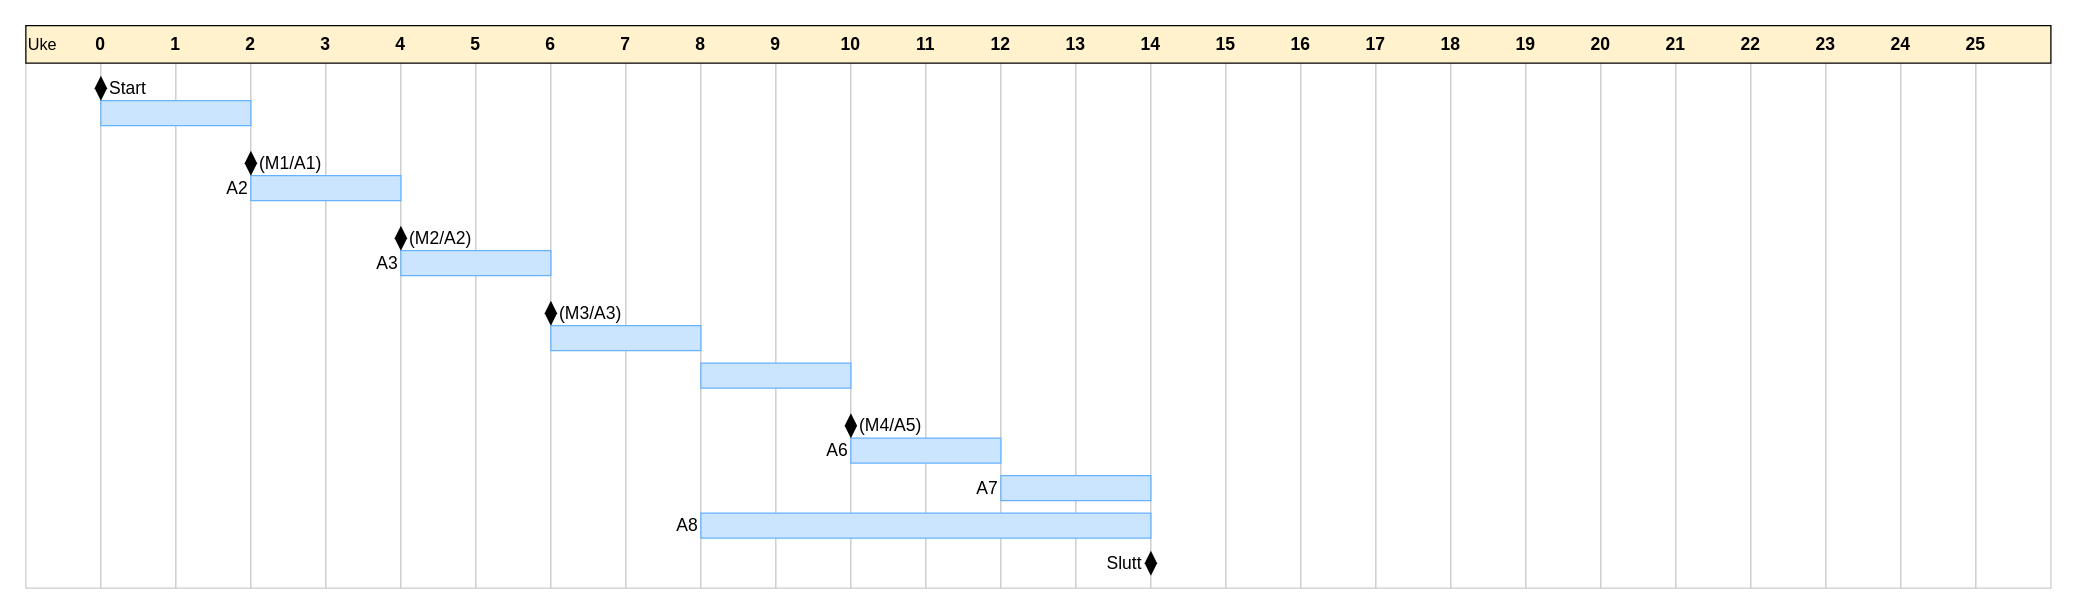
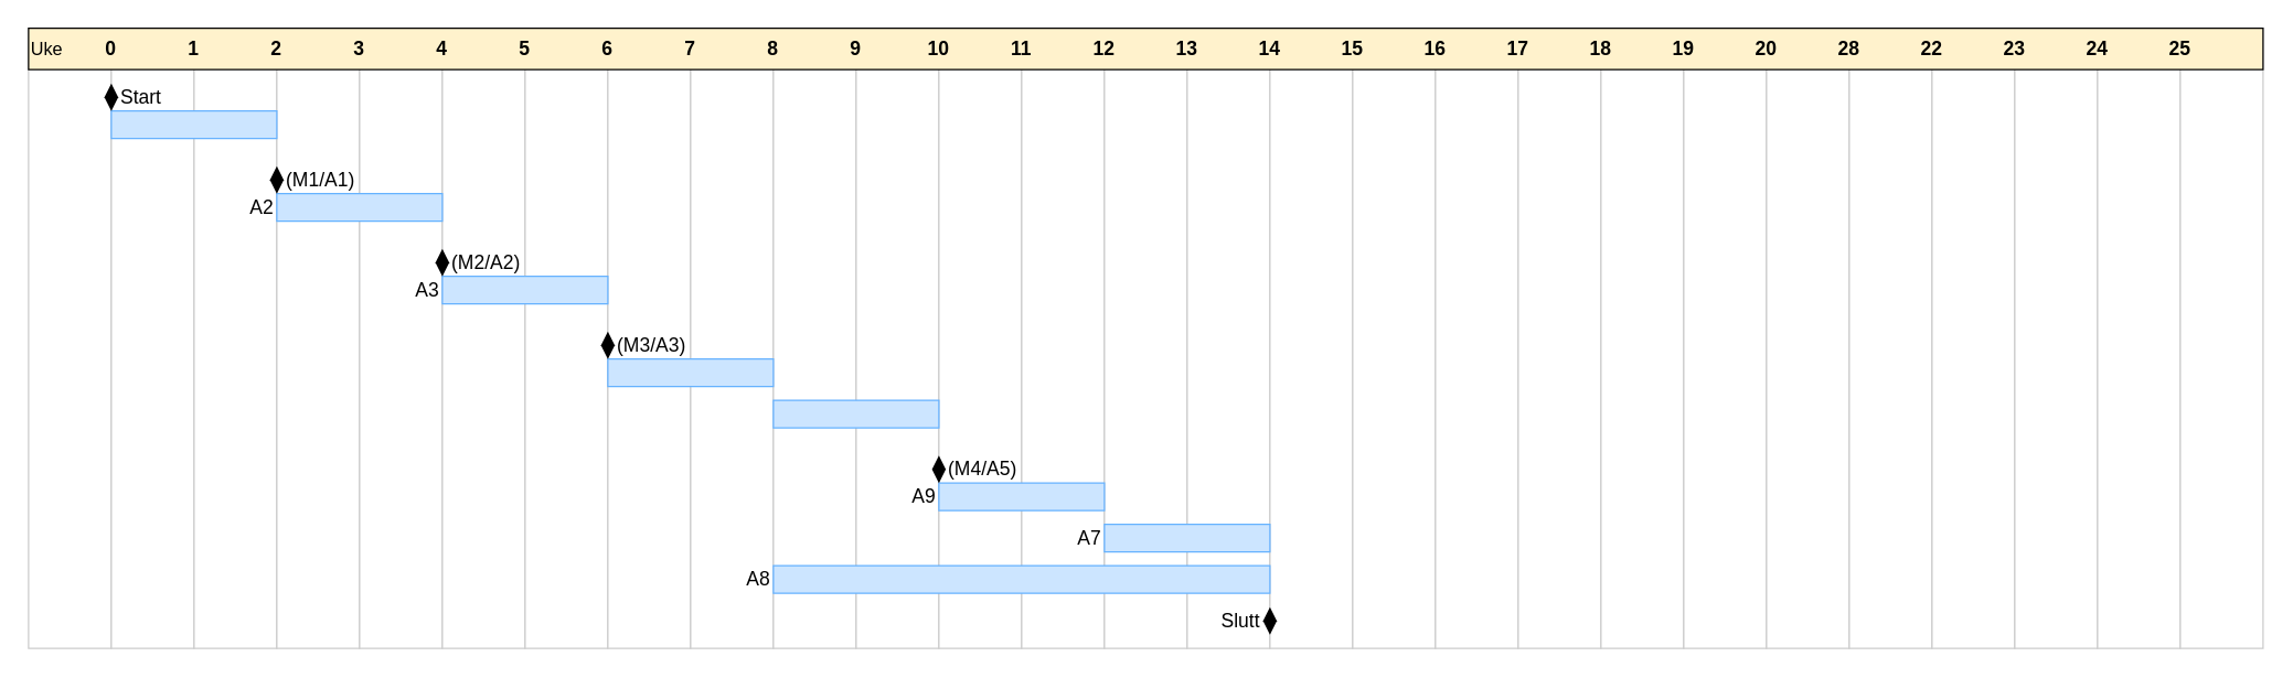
  <mxCell id="0" style=";html=1;" />
  <mxCell id="1" style=";html=1;" parent="0" />
  <mxCell id="2" value="" style="align=left;strokeColor=#CCCCCC;html=1;" vertex="1" parent="1"><mxGeometry x="20" y="20" width="60" height="450" as="geometry" /></mxCell>
  <mxCell id="3" value="" style="align=left;strokeColor=#CCCCCC;html=1;" vertex="1" parent="1"><mxGeometry x="80" y="20" width="60" height="450" as="geometry" /></mxCell>
  <mxCell id="4" value="" style="align=left;strokeColor=#CCCCCC;html=1;" vertex="1" parent="1"><mxGeometry x="140" y="20" width="60" height="450" as="geometry" /></mxCell>
  <mxCell id="5" value="" style="align=left;strokeColor=#CCCCCC;html=1;" vertex="1" parent="1"><mxGeometry x="200" y="20" width="60" height="450" as="geometry" /></mxCell>
  <mxCell id="6" value="" style="align=left;strokeColor=#CCCCCC;html=1;" vertex="1" parent="1"><mxGeometry x="260" y="20" width="60" height="450" as="geometry" /></mxCell>
  <mxCell id="7" value="" style="align=left;strokeColor=#CCCCCC;html=1;" vertex="1" parent="1"><mxGeometry x="320" y="20" width="60" height="450" as="geometry" /></mxCell>
  <mxCell id="8" value="" style="align=left;strokeColor=#CCCCCC;html=1;" vertex="1" parent="1"><mxGeometry x="380" y="20" width="60" height="450" as="geometry" /></mxCell>
  <mxCell id="9" value="" style="align=left;strokeColor=#CCCCCC;html=1;" vertex="1" parent="1"><mxGeometry x="440" y="20" width="60" height="450" as="geometry" /></mxCell>
  <mxCell id="10" value="" style="align=left;strokeColor=#CCCCCC;html=1;" vertex="1" parent="1"><mxGeometry x="500" y="20" width="60" height="450" as="geometry" /></mxCell>
  <mxCell id="11" value="" style="align=left;strokeColor=#CCCCCC;html=1;" vertex="1" parent="1"><mxGeometry x="560" y="20" width="60" height="450" as="geometry" /></mxCell>
  <mxCell id="12" value="" style="align=left;strokeColor=#CCCCCC;html=1;" vertex="1" parent="1"><mxGeometry x="620" y="20" width="60" height="450" as="geometry" /></mxCell>
  <mxCell id="13" value="" style="align=left;strokeColor=#CCCCCC;html=1;" vertex="1" parent="1"><mxGeometry x="680" y="20" width="60" height="450" as="geometry" /></mxCell>
  <mxCell id="14" value="" style="rounded=0;whiteSpace=wrap;html=1;fontSize=14;strokeColor=#66B2FF;fillColor=#CCE5FF;" vertex="1" parent="1"><mxGeometry x="80" y="80" width="120" height="20" as="geometry" /></mxCell>
  <mxCell id="15" value="Start" style="text;html=1;strokeColor=none;fillColor=none;align=left;verticalAlign=middle;whiteSpace=wrap;rounded=0;fontSize=14;" vertex="1" parent="1"><mxGeometry x="85" y="60" width="40" height="20" as="geometry" /></mxCell>
  <mxCell id="16" value="" style="rhombus;whiteSpace=wrap;html=1;fontSize=14;fillColor=#000000;strokeColor=none;" vertex="1" parent="1"><mxGeometry x="75" y="60" width="10" height="20" as="geometry" /></mxCell>
  <mxCell id="17" value="" style="rounded=0;whiteSpace=wrap;html=1;fontSize=14;strokeColor=#66B2FF;fillColor=#CCE5FF;" vertex="1" parent="1"><mxGeometry x="200" y="140" width="120" height="20" as="geometry" /></mxCell>
  <mxCell id="18" value="(M1/A1)" style="text;html=1;strokeColor=none;fillColor=none;align=left;verticalAlign=middle;whiteSpace=wrap;rounded=0;fontSize=14;" vertex="1" parent="1"><mxGeometry x="205" y="120" width="40" height="20" as="geometry" /></mxCell>
  <mxCell id="19" value="" style="rhombus;whiteSpace=wrap;html=1;fontSize=14;fillColor=#000000;strokeColor=none;" vertex="1" parent="1"><mxGeometry x="195" y="120" width="10" height="20" as="geometry" /></mxCell>
  <mxCell id="20" value="A2" style="text;html=1;strokeColor=none;fillColor=none;align=right;verticalAlign=middle;whiteSpace=wrap;rounded=0;fontSize=14;" vertex="1" parent="1"><mxGeometry x="160" y="140" width="40" height="20" as="geometry" /></mxCell>
  <mxCell id="21" value="" style="align=left;strokeColor=#CCCCCC;html=1;" vertex="1" parent="1"><mxGeometry x="740" y="20" width="60" height="450" as="geometry" /></mxCell>
  <mxCell id="22" value="" style="align=left;strokeColor=#CCCCCC;html=1;" vertex="1" parent="1"><mxGeometry x="800" y="20" width="60" height="450" as="geometry" /></mxCell>
  <mxCell id="23" value="" style="align=left;strokeColor=#CCCCCC;html=1;" vertex="1" parent="1"><mxGeometry x="860" y="20" width="60" height="450" as="geometry" /></mxCell>
  <mxCell id="24" value="" style="align=left;strokeColor=#CCCCCC;html=1;" vertex="1" parent="1"><mxGeometry x="920" y="20" width="60" height="450" as="geometry" /></mxCell>
  <mxCell id="25" value="" style="align=left;strokeColor=#CCCCCC;html=1;" vertex="1" parent="1"><mxGeometry x="980" y="20" width="60" height="450" as="geometry" /></mxCell>
  <mxCell id="26" value="" style="align=left;strokeColor=#CCCCCC;html=1;" vertex="1" parent="1"><mxGeometry x="1040" y="20" width="60" height="450" as="geometry" /></mxCell>
  <mxCell id="27" value="" style="align=left;strokeColor=#CCCCCC;html=1;" vertex="1" parent="1"><mxGeometry x="1100" y="20" width="60" height="450" as="geometry" /></mxCell>
  <mxCell id="28" value="" style="align=left;strokeColor=#CCCCCC;html=1;" vertex="1" parent="1"><mxGeometry x="1160" y="20" width="60" height="450" as="geometry" /></mxCell>
  <mxCell id="29" value="" style="align=left;strokeColor=#CCCCCC;html=1;" vertex="1" parent="1"><mxGeometry x="1220" y="20" width="60" height="450" as="geometry" /></mxCell>
  <mxCell id="30" value="" style="align=left;strokeColor=#CCCCCC;html=1;" vertex="1" parent="1"><mxGeometry x="1280" y="20" width="60" height="450" as="geometry" /></mxCell>
  <mxCell id="31" value="" style="align=left;strokeColor=#CCCCCC;html=1;" vertex="1" parent="1"><mxGeometry x="1340" y="20" width="60" height="450" as="geometry" /></mxCell>
  <mxCell id="32" value="" style="align=left;strokeColor=#CCCCCC;html=1;fontStyle=1" vertex="1" parent="1"><mxGeometry x="1400" y="20" width="60" height="450" as="geometry" /></mxCell>
  <mxCell id="33" value="" style="align=left;strokeColor=#CCCCCC;html=1;fontStyle=1" vertex="1" parent="1"><mxGeometry x="1460" y="20" width="60" height="450" as="geometry" /></mxCell>
  <mxCell id="34" value="" style="align=left;strokeColor=#CCCCCC;html=1;fontStyle=1" vertex="1" parent="1"><mxGeometry x="1520" y="20" width="60" height="450" as="geometry" /></mxCell>
  <mxCell id="35" value="" style="align=left;strokeColor=#CCCCCC;html=1;fontStyle=1" vertex="1" parent="1"><mxGeometry x="1580" y="20" width="60" height="450" as="geometry" /></mxCell>
  <mxCell id="36" value="&lt;font style=&quot;font-size: 13px&quot;&gt;Uke&lt;/font&gt;" style="strokeWidth=1;fontStyle=0;html=1;align=left;fillColor=#fff2cc;" vertex="1" parent="1"><mxGeometry x="20" y="20" width="1620" height="30" as="geometry" /></mxCell>
  <mxCell id="37" value="0" style="text;html=1;strokeColor=none;fillColor=none;align=center;verticalAlign=middle;whiteSpace=wrap;rounded=0;fontStyle=1;fontSize=14;" vertex="1" parent="1"><mxGeometry x="60" y="25" width="40" height="20" as="geometry" /></mxCell>
  <mxCell id="38" value="1" style="text;html=1;strokeColor=none;fillColor=none;align=center;verticalAlign=middle;whiteSpace=wrap;rounded=0;fontStyle=1;fontSize=14;" vertex="1" parent="1"><mxGeometry x="120" y="25" width="40" height="20" as="geometry" /></mxCell>
  <mxCell id="39" value="2" style="text;html=1;strokeColor=none;fillColor=none;align=center;verticalAlign=middle;whiteSpace=wrap;rounded=0;fontStyle=1;fontSize=14;" vertex="1" parent="1"><mxGeometry x="180" y="25" width="40" height="20" as="geometry" /></mxCell>
  <mxCell id="40" value="3" style="text;html=1;strokeColor=none;fillColor=none;align=center;verticalAlign=middle;whiteSpace=wrap;rounded=0;fontStyle=1;fontSize=14;" vertex="1" parent="1"><mxGeometry x="240" y="25" width="40" height="20" as="geometry" /></mxCell>
  <mxCell id="41" value="4" style="text;html=1;strokeColor=none;fillColor=none;align=center;verticalAlign=middle;whiteSpace=wrap;rounded=0;fontStyle=1;fontSize=14;" vertex="1" parent="1"><mxGeometry x="300" y="25" width="40" height="20" as="geometry" /></mxCell>
  <mxCell id="42" value="5" style="text;html=1;strokeColor=none;fillColor=none;align=center;verticalAlign=middle;whiteSpace=wrap;rounded=0;fontStyle=1;fontSize=14;" vertex="1" parent="1"><mxGeometry x="360" y="25" width="40" height="20" as="geometry" /></mxCell>
  <mxCell id="43" value="6" style="text;html=1;strokeColor=none;fillColor=none;align=center;verticalAlign=middle;whiteSpace=wrap;rounded=0;fontStyle=1;fontSize=14;" vertex="1" parent="1"><mxGeometry x="420" y="25" width="40" height="20" as="geometry" /></mxCell>
  <mxCell id="44" value="7" style="text;html=1;strokeColor=none;fillColor=none;align=center;verticalAlign=middle;whiteSpace=wrap;rounded=0;fontStyle=1;fontSize=14;" vertex="1" parent="1"><mxGeometry x="480" y="25" width="40" height="20" as="geometry" /></mxCell>
  <mxCell id="45" value="8" style="text;html=1;strokeColor=none;fillColor=none;align=center;verticalAlign=middle;whiteSpace=wrap;rounded=0;fontStyle=1;fontSize=14;" vertex="1" parent="1"><mxGeometry x="540" y="25" width="40" height="20" as="geometry" /></mxCell>
  <mxCell id="46" value="9" style="text;html=1;strokeColor=none;fillColor=none;align=center;verticalAlign=middle;whiteSpace=wrap;rounded=0;fontStyle=1;fontSize=14;" vertex="1" parent="1"><mxGeometry x="600" y="25" width="40" height="20" as="geometry" /></mxCell>
  <mxCell id="47" value="10" style="text;html=1;strokeColor=none;fillColor=none;align=center;verticalAlign=middle;whiteSpace=wrap;rounded=0;fontStyle=1;fontSize=14;" vertex="1" parent="1"><mxGeometry x="660" y="25" width="40" height="20" as="geometry" /></mxCell>
  <mxCell id="48" value="11" style="text;html=1;strokeColor=none;fillColor=none;align=center;verticalAlign=middle;whiteSpace=wrap;rounded=0;fontStyle=1;fontSize=14;" vertex="1" parent="1"><mxGeometry x="720" y="25" width="40" height="20" as="geometry" /></mxCell>
  <mxCell id="49" value="12&lt;span style=&quot;color: rgba(0 , 0 , 0 , 0) ; font-family: monospace ; font-size: 0px ; font-weight: 400&quot;&gt;%3CmxGraphModel%3E%3Croot%3E%3CmxCell%20id%3D%220%22%2F%3E%3CmxCell%20id%3D%221%22%20parent%3D%220%22%2F%3E%3CmxCell%20id%3D%222%22%20value%3D%2210%22%20style%3D%22text%3Bhtml%3D1%3BstrokeColor%3Dnone%3BfillColor%3Dnone%3Balign%3Dcenter%3BverticalAlign%3Dmiddle%3BwhiteSpace%3Dwrap%3Brounded%3D0%3BfontStyle%3D1%3BfontSize%3D14%3B%22%20vertex%3D%221%22%20parent%3D%221%22%3E%3CmxGeometry%20x%3D%22720%22%20y%3D%2285%22%20width%3D%2240%22%20height%3D%2220%22%20as%3D%22geometry%22%2F%3E%3C%2FmxCell%3E%3C%2Froot%3E%3C%2FmxGraphModel%3E&lt;/span&gt;" style="text;html=1;strokeColor=none;fillColor=none;align=center;verticalAlign=middle;whiteSpace=wrap;rounded=0;fontStyle=1;fontSize=14;" vertex="1" parent="1"><mxGeometry x="780" y="25" width="40" height="20" as="geometry" /></mxCell>
  <mxCell id="50" value="13" style="text;html=1;strokeColor=none;fillColor=none;align=center;verticalAlign=middle;whiteSpace=wrap;rounded=0;fontStyle=1;fontSize=14;" vertex="1" parent="1"><mxGeometry x="840" y="25" width="40" height="20" as="geometry" /></mxCell>
  <mxCell id="51" value="14" style="text;html=1;strokeColor=none;fillColor=none;align=center;verticalAlign=middle;whiteSpace=wrap;rounded=0;fontStyle=1;fontSize=14;" vertex="1" parent="1"><mxGeometry x="900" y="25" width="40" height="20" as="geometry" /></mxCell>
  <mxCell id="52" value="15" style="text;html=1;strokeColor=none;fillColor=none;align=center;verticalAlign=middle;whiteSpace=wrap;rounded=0;fontStyle=1;fontSize=14;" vertex="1" parent="1"><mxGeometry x="960" y="25" width="40" height="20" as="geometry" /></mxCell>
  <mxCell id="53" value="16" style="text;html=1;strokeColor=none;fillColor=none;align=center;verticalAlign=middle;whiteSpace=wrap;rounded=0;fontStyle=1;fontSize=14;" vertex="1" parent="1"><mxGeometry x="1020" y="25" width="40" height="20" as="geometry" /></mxCell>
  <mxCell id="54" value="17" style="text;html=1;strokeColor=none;fillColor=none;align=center;verticalAlign=middle;whiteSpace=wrap;rounded=0;fontStyle=1;fontSize=14;" vertex="1" parent="1"><mxGeometry x="1080" y="25" width="40" height="20" as="geometry" /></mxCell>
  <mxCell id="55" value="18" style="text;html=1;strokeColor=none;fillColor=none;align=center;verticalAlign=middle;whiteSpace=wrap;rounded=0;fontStyle=1;fontSize=14;" vertex="1" parent="1"><mxGeometry x="1140" y="25" width="40" height="20" as="geometry" /></mxCell>
  <mxCell id="56" value="19" style="text;html=1;strokeColor=none;fillColor=none;align=center;verticalAlign=middle;whiteSpace=wrap;rounded=0;fontStyle=1;fontSize=14;" vertex="1" parent="1"><mxGeometry x="1200" y="25" width="40" height="20" as="geometry" /></mxCell>
  <mxCell id="57" value="20" style="text;html=1;strokeColor=none;fillColor=none;align=center;verticalAlign=middle;whiteSpace=wrap;rounded=0;fontStyle=1;fontSize=14;" vertex="1" parent="1"><mxGeometry x="1260" y="25" width="40" height="20" as="geometry" /></mxCell>
- <mxCell id="58" value="21" style="text;html=1;strokeColor=none;fillColor=none;align=center;verticalAlign=middle;whiteSpace=wrap;rounded=0;fontStyle=1;fontSize=14;" vertex="1" parent="1"><mxGeometry x="1320" y="25" width="40" height="20" as="geometry" /></mxCell>
+ <mxCell id="58" value="28" style="text;html=1;strokeColor=none;fillColor=none;align=center;verticalAlign=middle;whiteSpace=wrap;rounded=0;fontStyle=1;fontSize=14;" vertex="1" parent="1"><mxGeometry x="1320" y="25" width="40" height="20" as="geometry" /></mxCell>
  <mxCell id="59" value="22" style="text;html=1;strokeColor=none;fillColor=none;align=center;verticalAlign=middle;whiteSpace=wrap;rounded=0;fontStyle=1;fontSize=14;" vertex="1" parent="1"><mxGeometry x="1380" y="25" width="40" height="20" as="geometry" /></mxCell>
  <mxCell id="60" value="23" style="text;html=1;strokeColor=none;fillColor=none;align=center;verticalAlign=middle;whiteSpace=wrap;rounded=0;fontStyle=1;fontSize=14;" vertex="1" parent="1"><mxGeometry x="1440" y="25" width="40" height="20" as="geometry" /></mxCell>
  <mxCell id="61" value="24" style="text;html=1;strokeColor=none;fillColor=none;align=center;verticalAlign=middle;whiteSpace=wrap;rounded=0;fontStyle=1;fontSize=14;" vertex="1" parent="1"><mxGeometry x="1500" y="25" width="40" height="20" as="geometry" /></mxCell>
  <mxCell id="62" value="25" style="text;html=1;strokeColor=none;fillColor=none;align=center;verticalAlign=middle;whiteSpace=wrap;rounded=0;fontStyle=1;fontSize=14;" vertex="1" parent="1"><mxGeometry x="1560" y="25" width="40" height="20" as="geometry" /></mxCell>
  <mxCell id="63" value="" style="rounded=0;whiteSpace=wrap;html=1;fontSize=14;strokeColor=#66B2FF;fillColor=#CCE5FF;" vertex="1" parent="1"><mxGeometry x="320" y="200" width="120" height="20" as="geometry" /></mxCell>
  <mxCell id="64" value="(M2/A2)" style="text;html=1;strokeColor=none;fillColor=none;align=left;verticalAlign=middle;whiteSpace=wrap;rounded=0;fontSize=14;" vertex="1" parent="1"><mxGeometry x="325" y="180" width="40" height="20" as="geometry" /></mxCell>
  <mxCell id="65" value="" style="rhombus;whiteSpace=wrap;html=1;fontSize=14;fillColor=#000000;strokeColor=none;" vertex="1" parent="1"><mxGeometry x="315" y="180" width="10" height="20" as="geometry" /></mxCell>
  <mxCell id="66" value="A3" style="text;html=1;strokeColor=none;fillColor=none;align=right;verticalAlign=middle;whiteSpace=wrap;rounded=0;fontSize=14;" vertex="1" parent="1"><mxGeometry x="280" y="200" width="40" height="20" as="geometry" /></mxCell>
  <mxCell id="67" value="" style="rounded=0;whiteSpace=wrap;html=1;fontSize=14;strokeColor=#66B2FF;fillColor=#CCE5FF;" vertex="1" parent="1"><mxGeometry x="440" y="260" width="120" height="20" as="geometry" /></mxCell>
  <mxCell id="68" value="(M3/A3)" style="text;html=1;strokeColor=none;fillColor=none;align=left;verticalAlign=middle;whiteSpace=wrap;rounded=0;fontSize=14;" vertex="1" parent="1"><mxGeometry x="445" y="240" width="40" height="20" as="geometry" /></mxCell>
  <mxCell id="69" value="" style="rhombus;whiteSpace=wrap;html=1;fontSize=14;fillColor=#000000;strokeColor=none;" vertex="1" parent="1"><mxGeometry x="435" y="240" width="10" height="20" as="geometry" /></mxCell>
  <mxCell id="70" value="" style="rounded=0;whiteSpace=wrap;html=1;fontSize=14;strokeColor=#66B2FF;fillColor=#CCE5FF;" vertex="1" parent="1"><mxGeometry x="560" y="290" width="120" height="20" as="geometry" /></mxCell>
  <mxCell id="71" value="" style="rounded=0;whiteSpace=wrap;html=1;fontSize=14;strokeColor=#66B2FF;fillColor=#CCE5FF;" vertex="1" parent="1"><mxGeometry x="680" y="350" width="120" height="20" as="geometry" /></mxCell>
  <mxCell id="72" value="(M4/A5)" style="text;html=1;strokeColor=none;fillColor=none;align=left;verticalAlign=middle;whiteSpace=wrap;rounded=0;fontSize=14;" vertex="1" parent="1"><mxGeometry x="685" y="330" width="40" height="20" as="geometry" /></mxCell>
  <mxCell id="73" value="" style="rhombus;whiteSpace=wrap;html=1;fontSize=14;fillColor=#000000;strokeColor=none;" vertex="1" parent="1"><mxGeometry x="675" y="330" width="10" height="20" as="geometry" /></mxCell>
- <mxCell id="74" value="A6" style="text;html=1;strokeColor=none;fillColor=none;align=right;verticalAlign=middle;whiteSpace=wrap;rounded=0;fontSize=14;" vertex="1" parent="1"><mxGeometry x="640" y="350" width="40" height="20" as="geometry" /></mxCell>
+ <mxCell id="74" value="A9" style="text;html=1;strokeColor=none;fillColor=none;align=right;verticalAlign=middle;whiteSpace=wrap;rounded=0;fontSize=14;" vertex="1" parent="1"><mxGeometry x="640" y="350" width="40" height="20" as="geometry" /></mxCell>
  <mxCell id="75" value="" style="rounded=0;whiteSpace=wrap;html=1;fontSize=14;strokeColor=#66B2FF;fillColor=#CCE5FF;" vertex="1" parent="1"><mxGeometry x="800" y="380" width="120" height="20" as="geometry" /></mxCell>
  <mxCell id="76" value="A7" style="text;html=1;strokeColor=none;fillColor=none;align=right;verticalAlign=middle;whiteSpace=wrap;rounded=0;fontSize=14;" vertex="1" parent="1"><mxGeometry x="760" y="380" width="40" height="20" as="geometry" /></mxCell>
  <mxCell id="77" value="" style="rounded=0;whiteSpace=wrap;html=1;fontSize=14;strokeColor=#66B2FF;fillColor=#CCE5FF;" vertex="1" parent="1"><mxGeometry x="560" y="410" width="360" height="20" as="geometry" /></mxCell>
  <mxCell id="78" value="A8" style="text;html=1;strokeColor=none;fillColor=none;align=right;verticalAlign=middle;whiteSpace=wrap;rounded=0;fontSize=14;" vertex="1" parent="1"><mxGeometry x="520" y="410" width="40" height="20" as="geometry" /></mxCell>
  <mxCell id="79" value="Slutt" style="text;html=1;strokeColor=none;fillColor=none;align=right;verticalAlign=middle;whiteSpace=wrap;rounded=0;fontSize=14;" vertex="1" parent="1"><mxGeometry x="875" y="440" width="40" height="20" as="geometry" /></mxCell>
  <mxCell id="80" value="" style="rhombus;whiteSpace=wrap;html=1;fontSize=14;fillColor=#000000;strokeColor=none;" vertex="1" parent="1"><mxGeometry x="915" y="440" width="10" height="20" as="geometry" /></mxCell>
